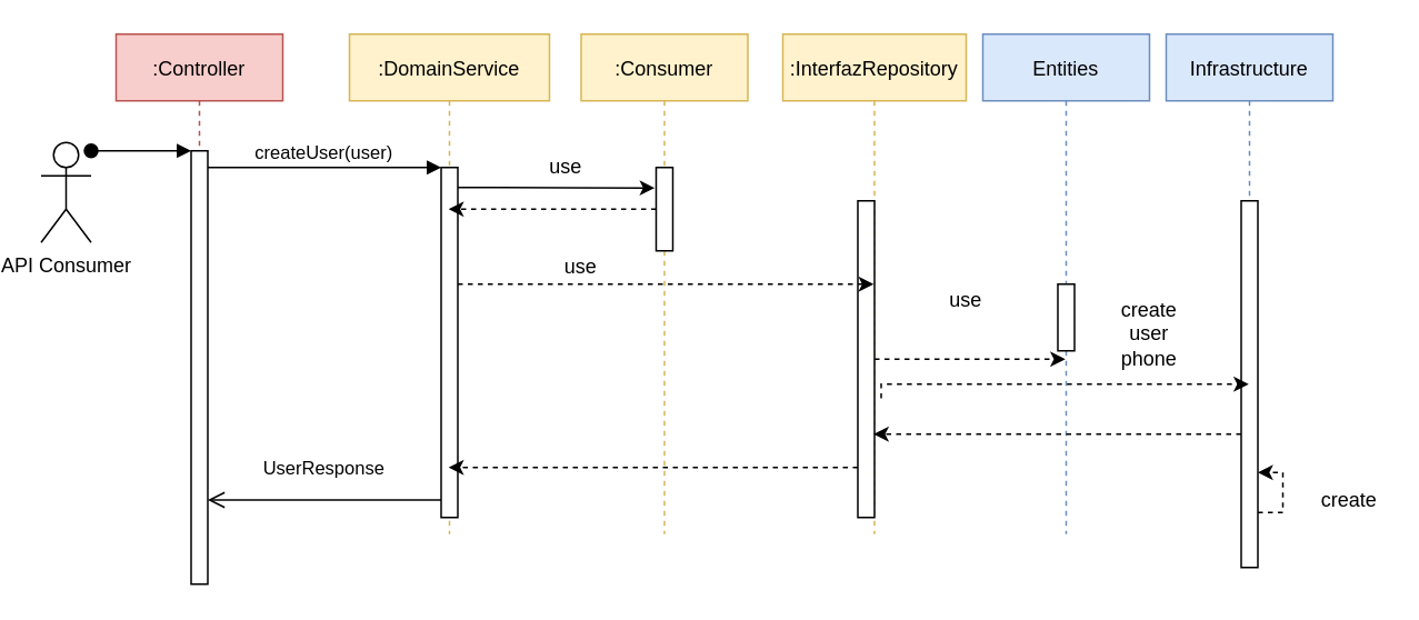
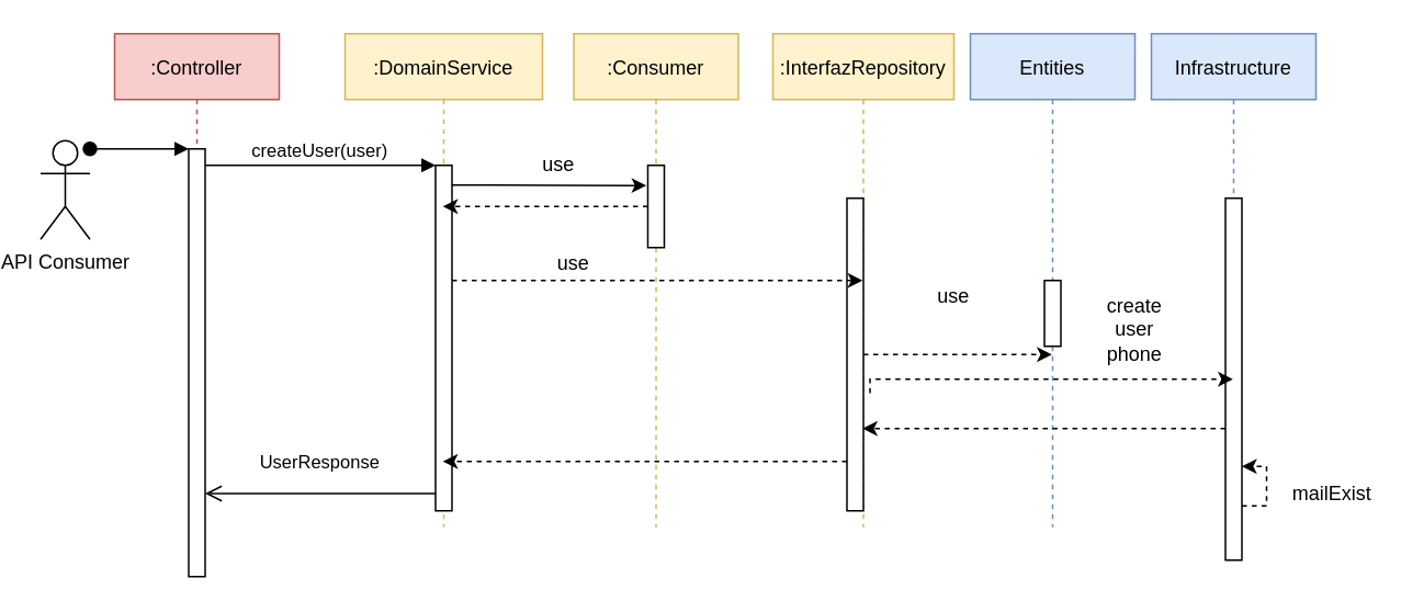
  <mxCell id="0" />
  <mxCell id="1" parent="0" />
  <mxCell id="2" value=":Controller" style="shape=umlLifeline;perimeter=lifelinePerimeter;container=1;collapsible=0;recursiveResize=0;rounded=0;shadow=0;strokeWidth=1;fillColor=#f8cecc;strokeColor=#b85450;" parent="1" vertex="1"><mxGeometry x="65" y="20" width="100" height="330" as="geometry" /></mxCell>
  <mxCell id="3" value="" style="points=[];perimeter=orthogonalPerimeter;rounded=0;shadow=0;strokeWidth=1;" parent="2" vertex="1"><mxGeometry x="45" y="70" width="10" height="260" as="geometry" /></mxCell>
  <mxCell id="4" value="" style="verticalAlign=bottom;startArrow=oval;endArrow=block;startSize=8;shadow=0;strokeWidth=1;" parent="2" target="3" edge="1"><mxGeometry relative="1" as="geometry"><mxPoint x="-15" y="70" as="sourcePoint" /></mxGeometry></mxCell>
  <mxCell id="5" value=":DomainService" style="shape=umlLifeline;perimeter=lifelinePerimeter;container=1;collapsible=0;recursiveResize=0;rounded=0;shadow=0;strokeWidth=1;fillColor=#fff2cc;strokeColor=#d6b656;" parent="1" vertex="1"><mxGeometry x="205" y="20" width="120" height="300" as="geometry" /></mxCell>
  <mxCell id="6" value="" style="points=[];perimeter=orthogonalPerimeter;rounded=0;shadow=0;strokeWidth=1;" parent="5" vertex="1"><mxGeometry x="55" y="80" width="10" height="210" as="geometry" /></mxCell>
  <mxCell id="7" value="use" style="text;html=1;strokeColor=none;fillColor=none;align=center;verticalAlign=middle;whiteSpace=wrap;rounded=0;" vertex="1" parent="5"><mxGeometry x="110" y="70" width="40" height="20" as="geometry" /></mxCell>
  <mxCell id="8" value="UserResponse" style="verticalAlign=bottom;endArrow=open;endSize=8;exitX=0;exitY=0.95;shadow=0;strokeWidth=1;" parent="1" source="6" target="3" edge="1"><mxGeometry x="0.001" y="-10" relative="1" as="geometry"><mxPoint x="260" y="176" as="targetPoint" /><mxPoint as="offset" /></mxGeometry></mxCell>
  <mxCell id="9" value="createUser(user)" style="verticalAlign=bottom;endArrow=block;entryX=0;entryY=0;shadow=0;strokeWidth=1;" parent="1" source="3" target="6" edge="1"><mxGeometry relative="1" as="geometry"><mxPoint x="260" y="100" as="sourcePoint" /></mxGeometry></mxCell>
  <mxCell id="10" value="API Consumer" style="shape=umlActor;verticalLabelPosition=bottom;verticalAlign=top;html=1;outlineConnect=0;" vertex="1" parent="1"><mxGeometry x="20" y="85" width="30" height="60" as="geometry" /></mxCell>
  <mxCell id="11" value=":InterfazRepository" style="shape=umlLifeline;perimeter=lifelinePerimeter;container=1;collapsible=0;recursiveResize=0;rounded=0;shadow=0;strokeWidth=1;fillColor=#fff2cc;strokeColor=#d6b656;" vertex="1" parent="1"><mxGeometry x="465" y="20" width="110" height="300" as="geometry" /></mxCell>
  <mxCell id="12" value="" style="points=[];perimeter=orthogonalPerimeter;rounded=0;shadow=0;strokeWidth=1;" vertex="1" parent="11"><mxGeometry x="45" y="100" width="10" height="190" as="geometry" /></mxCell>
  <mxCell id="13" value=":Consumer" style="shape=umlLifeline;perimeter=lifelinePerimeter;container=1;collapsible=0;recursiveResize=0;rounded=0;shadow=0;strokeWidth=1;fillColor=#fff2cc;strokeColor=#d6b656;" vertex="1" parent="1"><mxGeometry x="344" y="20" width="100" height="300" as="geometry" /></mxCell>
  <mxCell id="14" value="" style="points=[];perimeter=orthogonalPerimeter;rounded=0;shadow=0;strokeWidth=1;" vertex="1" parent="13"><mxGeometry x="45" y="80" width="10" height="50" as="geometry" /></mxCell>
  <mxCell id="15" style="edgeStyle=orthogonalEdgeStyle;rounded=0;orthogonalLoop=1;jettySize=auto;html=1;entryX=-0.083;entryY=0.246;entryDx=0;entryDy=0;entryPerimeter=0;" edge="1" parent="1" source="6" target="14"><mxGeometry relative="1" as="geometry"><Array as="points"><mxPoint x="295" y="112" /><mxPoint x="295" y="112" /></Array></mxGeometry></mxCell>
  <mxCell id="16" value="Entities" style="shape=umlLifeline;perimeter=lifelinePerimeter;container=1;collapsible=0;recursiveResize=0;rounded=0;shadow=0;strokeWidth=1;fillColor=#dae8fc;strokeColor=#6c8ebf;" vertex="1" parent="1"><mxGeometry x="585" y="20" width="100" height="300" as="geometry" /></mxCell>
  <mxCell id="17" value="" style="points=[];perimeter=orthogonalPerimeter;rounded=0;shadow=0;strokeWidth=1;" vertex="1" parent="16"><mxGeometry x="45" y="150" width="10" height="40" as="geometry" /></mxCell>
  <mxCell id="18" value="Infrastructure" style="shape=umlLifeline;perimeter=lifelinePerimeter;container=1;collapsible=0;recursiveResize=0;rounded=0;shadow=0;strokeWidth=1;fillColor=#dae8fc;strokeColor=#6c8ebf;" vertex="1" parent="1"><mxGeometry x="695" y="20" width="100" height="320" as="geometry" /></mxCell>
  <mxCell id="19" value="" style="points=[];perimeter=orthogonalPerimeter;rounded=0;shadow=0;strokeWidth=1;" vertex="1" parent="18"><mxGeometry x="45" y="100" width="10" height="220" as="geometry" /></mxCell>
  <mxCell id="20" style="edgeStyle=orthogonalEdgeStyle;rounded=0;orthogonalLoop=1;jettySize=auto;html=1;dashed=1;" edge="1" parent="18"><mxGeometry relative="1" as="geometry"><mxPoint x="55" y="287" as="sourcePoint" /><mxPoint x="55" y="262.966" as="targetPoint" /><Array as="points"><mxPoint x="55" y="287" /><mxPoint x="70" y="287" /><mxPoint x="70" y="263" /></Array></mxGeometry></mxCell>
  <mxCell id="21" style="edgeStyle=orthogonalEdgeStyle;rounded=0;orthogonalLoop=1;jettySize=auto;html=1;dashed=1;" edge="1" parent="1" source="12" target="16"><mxGeometry relative="1" as="geometry"><Array as="points"><mxPoint x="585" y="190" /><mxPoint x="585" y="190" /></Array></mxGeometry></mxCell>
  <mxCell id="22" style="edgeStyle=orthogonalEdgeStyle;rounded=0;orthogonalLoop=1;jettySize=auto;html=1;dashed=1;exitX=1.4;exitY=0.624;exitDx=0;exitDy=0;exitPerimeter=0;" edge="1" parent="1" source="12" target="18"><mxGeometry relative="1" as="geometry"><Array as="points"><mxPoint x="524" y="230" /></Array></mxGeometry></mxCell>
  <mxCell id="23" style="edgeStyle=orthogonalEdgeStyle;rounded=0;orthogonalLoop=1;jettySize=auto;html=1;dashed=1;" edge="1" parent="1" source="12" target="5"><mxGeometry relative="1" as="geometry"><Array as="points"><mxPoint x="405" y="280" /><mxPoint x="405" y="280" /></Array></mxGeometry></mxCell>
  <mxCell id="24" value="create user phone" style="text;html=1;strokeColor=none;fillColor=none;align=center;verticalAlign=middle;whiteSpace=wrap;rounded=0;" vertex="1" parent="1"><mxGeometry x="665" y="190" width="40" height="20" as="geometry" /></mxCell>
- <mxCell id="25" value="create" style="text;html=1;strokeColor=none;fillColor=none;align=center;verticalAlign=middle;whiteSpace=wrap;rounded=0;" vertex="1" parent="1"><mxGeometry x="785" y="290" width="40" height="20" as="geometry" /></mxCell>
+ <mxCell id="25" value="mailExist" style="text;html=1;strokeColor=none;fillColor=none;align=center;verticalAlign=middle;whiteSpace=wrap;rounded=0;" vertex="1" parent="1"><mxGeometry x="785" y="290" width="40" height="20" as="geometry" /></mxCell>
  <mxCell id="26" style="edgeStyle=orthogonalEdgeStyle;rounded=0;orthogonalLoop=1;jettySize=auto;html=1;dashed=1;" edge="1" parent="1" source="14" target="5"><mxGeometry relative="1" as="geometry"><Array as="points"><mxPoint x="305" y="125" /><mxPoint x="305" y="125" /></Array></mxGeometry></mxCell>
  <mxCell id="27" style="edgeStyle=orthogonalEdgeStyle;rounded=0;orthogonalLoop=1;jettySize=auto;html=1;dashed=1;" edge="1" parent="1" source="6" target="11"><mxGeometry relative="1" as="geometry"><Array as="points"><mxPoint x="315" y="170" /><mxPoint x="315" y="170" /></Array></mxGeometry></mxCell>
  <mxCell id="28" value="use" style="text;html=1;strokeColor=none;fillColor=none;align=center;verticalAlign=middle;whiteSpace=wrap;rounded=0;" vertex="1" parent="1"><mxGeometry x="324" y="150" width="40" height="20" as="geometry" /></mxCell>
  <mxCell id="29" value="use" style="text;html=1;strokeColor=none;fillColor=none;align=center;verticalAlign=middle;whiteSpace=wrap;rounded=0;" vertex="1" parent="1"><mxGeometry x="555" y="170" width="40" height="20" as="geometry" /></mxCell>
  <mxCell id="30" style="edgeStyle=orthogonalEdgeStyle;rounded=0;orthogonalLoop=1;jettySize=auto;html=1;dashed=1;" edge="1" parent="1" source="19" target="11"><mxGeometry relative="1" as="geometry"><Array as="points"><mxPoint x="695" y="260" /><mxPoint x="695" y="260" /></Array></mxGeometry></mxCell>
